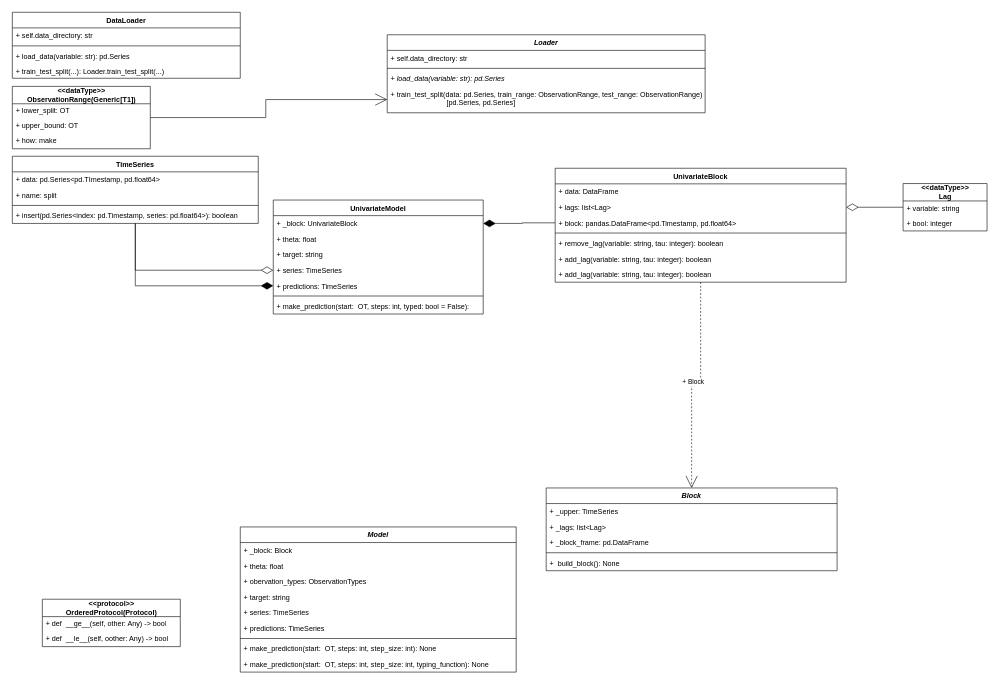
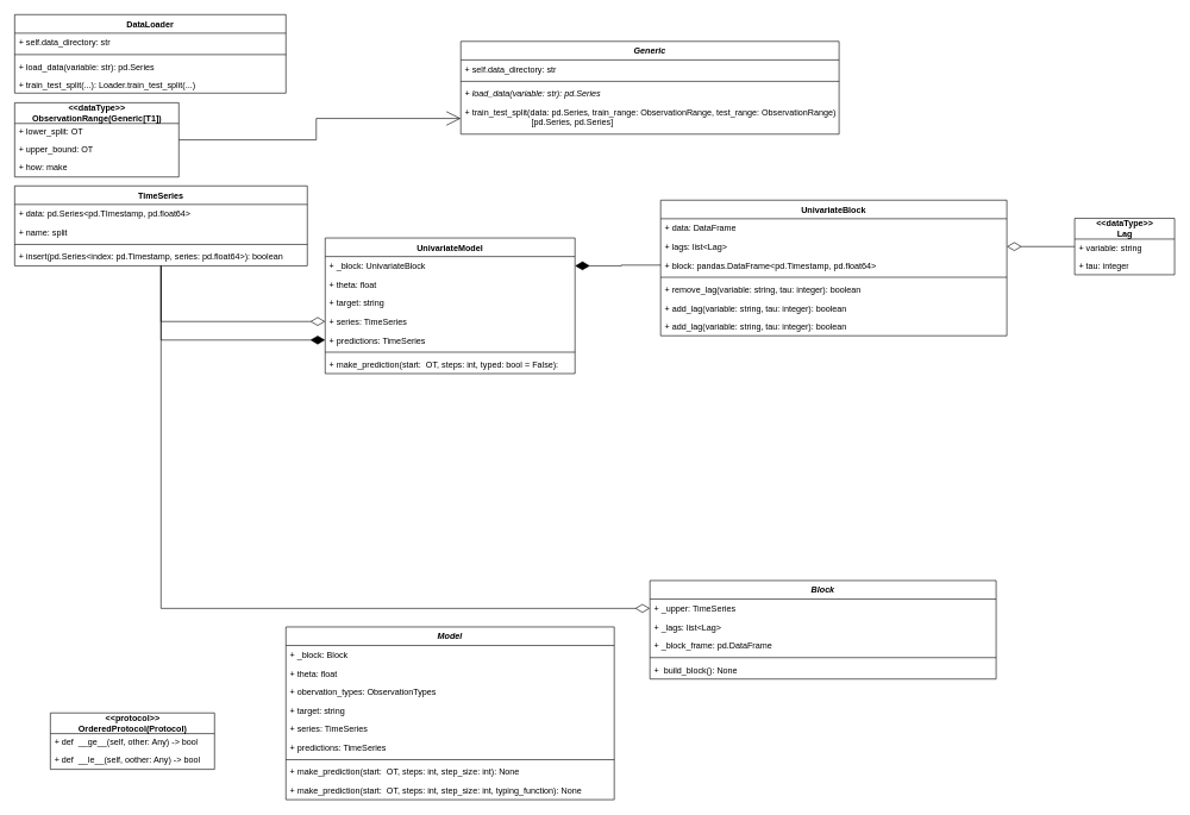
  <mxCell id="0" />
  <mxCell id="1" parent="0" />
  <mxCell id="2" style="edgeStyle=orthogonalEdgeStyle;rounded=0;orthogonalLoop=1;jettySize=auto;html=1;entryX=0;entryY=0.5;entryDx=0;entryDy=0;endArrow=diamondThin;endFill=0;startSize=0;endSize=18;strokeWidth=1;" edge="1" parent="1" source="5" target="29"><mxGeometry relative="1" as="geometry" /></mxCell>
  <mxCell id="3" style="edgeStyle=orthogonalEdgeStyle;rounded=0;orthogonalLoop=1;jettySize=auto;html=1;endArrow=diamondThin;endFill=1;startSize=0;endSize=18;strokeWidth=1;" edge="1" parent="1" source="5" target="30"><mxGeometry relative="1" as="geometry" /></mxCell>
+ <mxCell id="4" style="edgeStyle=orthogonalEdgeStyle;rounded=0;orthogonalLoop=1;jettySize=auto;html=1;endArrow=diamondThin;endFill=0;startSize=0;endSize=18;strokeWidth=1;" edge="1" parent="1" source="5" target="52"><mxGeometry relative="1" as="geometry" /></mxCell>
  <mxCell id="5" value="TimeSeries" style="swimlane;fontStyle=1;align=center;verticalAlign=top;childLayout=stackLayout;horizontal=1;startSize=26;horizontalStack=0;resizeParent=1;resizeParentMax=0;resizeLast=0;collapsible=1;marginBottom=0;" parent="1" vertex="1"><mxGeometry x="20" y="260" width="410" height="112" as="geometry" /></mxCell>
  <mxCell id="6" value="+ data: pd.Series&lt;pd.TImestamp, pd.float64&gt;" style="text;strokeColor=none;fillColor=none;align=left;verticalAlign=top;spacingLeft=4;spacingRight=4;overflow=hidden;rotatable=0;points=[[0,0.5],[1,0.5]];portConstraint=eastwest;" parent="5" vertex="1"><mxGeometry y="26" width="410" height="26" as="geometry" /></mxCell>
  <mxCell id="7" value="+ name: split" style="text;strokeColor=none;fillColor=none;align=left;verticalAlign=top;spacingLeft=4;spacingRight=4;overflow=hidden;rotatable=0;points=[[0,0.5],[1,0.5]];portConstraint=eastwest;" parent="5" vertex="1"><mxGeometry y="52" width="410" height="26" as="geometry" /></mxCell>
  <mxCell id="8" value="" style="line;strokeWidth=1;fillColor=none;align=left;verticalAlign=middle;spacingTop=-1;spacingLeft=3;spacingRight=3;rotatable=0;labelPosition=right;points=[];portConstraint=eastwest;" parent="5" vertex="1"><mxGeometry y="78" width="410" height="8" as="geometry" /></mxCell>
  <mxCell id="9" value="+ insert(pd.Series&lt;index: pd.Timestamp, series: pd.float64&gt;): boolean" style="text;strokeColor=none;fillColor=none;align=left;verticalAlign=top;spacingLeft=4;spacingRight=4;overflow=hidden;rotatable=0;points=[[0,0.5],[1,0.5]];portConstraint=eastwest;" parent="5" vertex="1"><mxGeometry y="86" width="410" height="26" as="geometry" /></mxCell>
  <mxCell id="10" style="edgeStyle=orthogonalEdgeStyle;rounded=0;orthogonalLoop=1;jettySize=auto;html=1;entryX=1;entryY=0.5;entryDx=0;entryDy=0;endArrow=diamondThin;endFill=0;endSize=18;strokeWidth=1;startSize=0;" edge="1" parent="1" source="11" target="18"><mxGeometry relative="1" as="geometry" /></mxCell>
  <mxCell id="11" value="&amp;lt;&amp;lt;dataType&amp;gt;&amp;gt;&lt;br&gt;Lag" style="swimlane;fontStyle=1;align=center;verticalAlign=middle;childLayout=stackLayout;horizontal=1;startSize=29;horizontalStack=0;resizeParent=1;resizeParentMax=0;resizeLast=0;collapsible=0;marginBottom=0;html=1;" parent="1" vertex="1"><mxGeometry x="1505" y="305.5" width="140" height="79" as="geometry" /></mxCell>
  <mxCell id="12" value="+ variable: string" style="text;html=1;strokeColor=none;fillColor=none;align=left;verticalAlign=middle;spacingLeft=4;spacingRight=4;overflow=hidden;rotatable=0;points=[[0,0.5],[1,0.5]];portConstraint=eastwest;" parent="11" vertex="1"><mxGeometry y="29" width="140" height="25" as="geometry" /></mxCell>
- <mxCell id="13" value="+ bool: integer" style="text;html=1;strokeColor=none;fillColor=none;align=left;verticalAlign=middle;spacingLeft=4;spacingRight=4;overflow=hidden;rotatable=0;points=[[0,0.5],[1,0.5]];portConstraint=eastwest;" parent="11" vertex="1"><mxGeometry y="54" width="140" height="25" as="geometry" /></mxCell>
+ <mxCell id="13" value="+ tau: integer" style="text;html=1;strokeColor=none;fillColor=none;align=left;verticalAlign=middle;spacingLeft=4;spacingRight=4;overflow=hidden;rotatable=0;points=[[0,0.5],[1,0.5]];portConstraint=eastwest;" parent="11" vertex="1"><mxGeometry y="54" width="140" height="25" as="geometry" /></mxCell>
  <mxCell id="14" style="edgeStyle=orthogonalEdgeStyle;rounded=0;orthogonalLoop=1;jettySize=auto;html=1;endArrow=diamondThin;endFill=1;startSize=0;endSize=18;strokeWidth=1;exitX=0;exitY=0.5;exitDx=0;exitDy=0;" edge="1" parent="1" source="19" target="26"><mxGeometry relative="1" as="geometry"><mxPoint x="865" y="372" as="sourcePoint" /></mxGeometry></mxCell>
- <mxCell id="15" value="+ Block" style="edgeStyle=orthogonalEdgeStyle;rounded=0;orthogonalLoop=1;jettySize=auto;html=1;entryX=0.5;entryY=0;entryDx=0;entryDy=0;endArrow=open;endFill=0;startSize=0;endSize=18;strokeWidth=1;dashed=1;" edge="1" parent="1" source="16" target="51"><mxGeometry relative="1" as="geometry" /></mxCell>
  <mxCell id="16" value="UnivariateBlock" style="swimlane;fontStyle=1;align=center;verticalAlign=top;childLayout=stackLayout;horizontal=1;startSize=26;horizontalStack=0;resizeParent=1;resizeParentMax=0;resizeLast=0;collapsible=1;marginBottom=0;" parent="1" vertex="1"><mxGeometry x="925" y="280" width="485" height="190" as="geometry" /></mxCell>
  <mxCell id="17" value="+ data: DataFrame" style="text;strokeColor=none;fillColor=none;align=left;verticalAlign=top;spacingLeft=4;spacingRight=4;overflow=hidden;rotatable=0;points=[[0,0.5],[1,0.5]];portConstraint=eastwest;" parent="16" vertex="1"><mxGeometry y="26" width="485" height="26" as="geometry" /></mxCell>
  <mxCell id="18" value="+ lags: list&lt;Lag&gt;" style="text;strokeColor=none;fillColor=none;align=left;verticalAlign=top;spacingLeft=4;spacingRight=4;overflow=hidden;rotatable=0;points=[[0,0.5],[1,0.5]];portConstraint=eastwest;" parent="16" vertex="1"><mxGeometry y="52" width="485" height="26" as="geometry" /></mxCell>
  <mxCell id="19" value="+ block: pandas.DataFrame&lt;pd.Timestamp, pd.float64&gt;" style="text;strokeColor=none;fillColor=none;align=left;verticalAlign=top;spacingLeft=4;spacingRight=4;overflow=hidden;rotatable=0;points=[[0,0.5],[1,0.5]];portConstraint=eastwest;" parent="16" vertex="1"><mxGeometry y="78" width="485" height="26" as="geometry" /></mxCell>
  <mxCell id="20" value="" style="line;strokeWidth=1;fillColor=none;align=left;verticalAlign=middle;spacingTop=-1;spacingLeft=3;spacingRight=3;rotatable=0;labelPosition=right;points=[];portConstraint=eastwest;" parent="16" vertex="1"><mxGeometry y="104" width="485" height="8" as="geometry" /></mxCell>
  <mxCell id="21" value="+ remove_lag(variable: string, tau: integer): boolean" style="text;strokeColor=none;fillColor=none;align=left;verticalAlign=top;spacingLeft=4;spacingRight=4;overflow=hidden;rotatable=0;points=[[0,0.5],[1,0.5]];portConstraint=eastwest;" parent="16" vertex="1"><mxGeometry y="112" width="485" height="26" as="geometry" /></mxCell>
  <mxCell id="22" value="+ add_lag(variable: string, tau: integer): boolean" style="text;strokeColor=none;fillColor=none;align=left;verticalAlign=top;spacingLeft=4;spacingRight=4;overflow=hidden;rotatable=0;points=[[0,0.5],[1,0.5]];portConstraint=eastwest;" parent="16" vertex="1"><mxGeometry y="138" width="485" height="26" as="geometry" /></mxCell>
  <mxCell id="23" value="+ add_lag(variable: string, tau: integer): boolean" style="text;strokeColor=none;fillColor=none;align=left;verticalAlign=top;spacingLeft=4;spacingRight=4;overflow=hidden;rotatable=0;points=[[0,0.5],[1,0.5]];portConstraint=eastwest;" vertex="1" parent="16"><mxGeometry y="164" width="485" height="26" as="geometry" /></mxCell>
  <mxCell id="24" style="edgeStyle=none;rounded=0;orthogonalLoop=1;jettySize=auto;html=1;exitX=0.75;exitY=0;exitDx=0;exitDy=0;endArrow=diamondThin;endFill=1;endSize=18;" parent="1" edge="1"><mxGeometry relative="1" as="geometry"><mxPoint x="452.5" y="250" as="sourcePoint" /><mxPoint x="452.5" y="250" as="targetPoint" /></mxGeometry></mxCell>
  <mxCell id="25" value="UnivariateModel" style="swimlane;fontStyle=1;align=center;verticalAlign=top;childLayout=stackLayout;horizontal=1;startSize=26;horizontalStack=0;resizeParent=1;resizeParentMax=0;resizeLast=0;collapsible=1;marginBottom=0;" vertex="1" parent="1"><mxGeometry x="455" y="333" width="350" height="190" as="geometry" /></mxCell>
  <mxCell id="26" value="+ _block: UnivariateBlock" style="text;strokeColor=none;fillColor=none;align=left;verticalAlign=top;spacingLeft=4;spacingRight=4;overflow=hidden;rotatable=0;points=[[0,0.5],[1,0.5]];portConstraint=eastwest;" vertex="1" parent="25"><mxGeometry y="26" width="350" height="26" as="geometry" /></mxCell>
  <mxCell id="27" value="+ theta: float" style="text;strokeColor=none;fillColor=none;align=left;verticalAlign=top;spacingLeft=4;spacingRight=4;overflow=hidden;rotatable=0;points=[[0,0.5],[1,0.5]];portConstraint=eastwest;" vertex="1" parent="25"><mxGeometry y="52" width="350" height="26" as="geometry" /></mxCell>
  <mxCell id="28" value="+ target: string" style="text;strokeColor=none;fillColor=none;align=left;verticalAlign=top;spacingLeft=4;spacingRight=4;overflow=hidden;rotatable=0;points=[[0,0.5],[1,0.5]];portConstraint=eastwest;" vertex="1" parent="25"><mxGeometry y="78" width="350" height="26" as="geometry" /></mxCell>
  <mxCell id="29" value="+ series: TimeSeries" style="text;strokeColor=none;fillColor=none;align=left;verticalAlign=top;spacingLeft=4;spacingRight=4;overflow=hidden;rotatable=0;points=[[0,0.5],[1,0.5]];portConstraint=eastwest;" vertex="1" parent="25"><mxGeometry y="104" width="350" height="26" as="geometry" /></mxCell>
  <mxCell id="30" value="+ predictions: TimeSeries" style="text;strokeColor=none;fillColor=none;align=left;verticalAlign=top;spacingLeft=4;spacingRight=4;overflow=hidden;rotatable=0;points=[[0,0.5],[1,0.5]];portConstraint=eastwest;" vertex="1" parent="25"><mxGeometry y="130" width="350" height="26" as="geometry" /></mxCell>
  <mxCell id="31" value="" style="line;strokeWidth=1;fillColor=none;align=left;verticalAlign=middle;spacingTop=-1;spacingLeft=3;spacingRight=3;rotatable=0;labelPosition=right;points=[];portConstraint=eastwest;" vertex="1" parent="25"><mxGeometry y="156" width="350" height="8" as="geometry" /></mxCell>
  <mxCell id="32" value="+ make_prediction(start:  OT, steps: int, typed: bool = False):&#10;" style="text;strokeColor=none;fillColor=none;align=left;verticalAlign=top;spacingLeft=4;spacingRight=4;overflow=hidden;rotatable=0;points=[[0,0.5],[1,0.5]];portConstraint=eastwest;" vertex="1" parent="25"><mxGeometry y="164" width="350" height="26" as="geometry" /></mxCell>
  <mxCell id="33" value="DataLoader" style="swimlane;fontStyle=1;align=center;verticalAlign=top;childLayout=stackLayout;horizontal=1;startSize=26;horizontalStack=0;resizeParent=1;resizeParentMax=0;resizeLast=0;collapsible=1;marginBottom=0;" vertex="1" parent="1"><mxGeometry x="20" width="380" height="110" as="geometry" y="20" /></mxCell>
  <mxCell id="34" value="+ self.data_directory: str" style="text;strokeColor=none;fillColor=none;align=left;verticalAlign=top;spacingLeft=4;spacingRight=4;overflow=hidden;rotatable=0;points=[[0,0.5],[1,0.5]];portConstraint=eastwest;" vertex="1" parent="33"><mxGeometry y="26" width="380" height="26" as="geometry" /></mxCell>
  <mxCell id="35" value="" style="line;strokeWidth=1;fillColor=none;align=left;verticalAlign=middle;spacingTop=-1;spacingLeft=3;spacingRight=3;rotatable=0;labelPosition=right;points=[];portConstraint=eastwest;" vertex="1" parent="33"><mxGeometry y="52" width="380" height="8" as="geometry" /></mxCell>
  <mxCell id="36" value="+ load_data(variable: str): pd.Series" style="text;strokeColor=none;fillColor=none;align=left;verticalAlign=top;spacingLeft=4;spacingRight=4;overflow=hidden;rotatable=0;points=[[0,0.5],[1,0.5]];portConstraint=eastwest;" vertex="1" parent="33"><mxGeometry y="60" width="380" height="26" as="geometry" /></mxCell>
  <mxCell id="37" value="+ train_test_split(...): Loader.train_test_split(...)" style="text;strokeColor=none;fillColor=none;align=left;verticalAlign=top;spacingLeft=4;spacingRight=4;overflow=hidden;rotatable=0;points=[[0,0.5],[1,0.5]];portConstraint=eastwest;" vertex="1" parent="33"><mxGeometry y="86" width="380" height="24" as="geometry" /></mxCell>
  <mxCell id="38" style="edgeStyle=orthogonalEdgeStyle;rounded=0;orthogonalLoop=1;jettySize=auto;html=1;endArrow=open;endFill=0;startSize=0;endSize=18;strokeWidth=1;" edge="1" parent="1" source="39" target="47"><mxGeometry relative="1" as="geometry" /></mxCell>
  <mxCell id="39" value="&amp;lt;&amp;lt;dataType&amp;gt;&amp;gt;&lt;br&gt;ObservationRange(Generic[T1])" style="swimlane;fontStyle=1;align=center;verticalAlign=middle;childLayout=stackLayout;horizontal=1;startSize=29;horizontalStack=0;resizeParent=1;resizeParentMax=0;resizeLast=0;collapsible=0;marginBottom=0;html=1;" vertex="1" parent="1"><mxGeometry x="20" y="143.5" width="230" height="104" as="geometry" /></mxCell>
  <mxCell id="40" value="+ lower_split: OT" style="text;html=1;strokeColor=none;fillColor=none;align=left;verticalAlign=middle;spacingLeft=4;spacingRight=4;overflow=hidden;rotatable=0;points=[[0,0.5],[1,0.5]];portConstraint=eastwest;" vertex="1" parent="39"><mxGeometry y="29" width="230" height="25" as="geometry" /></mxCell>
  <mxCell id="41" value="+ upper_bound: OT" style="text;html=1;strokeColor=none;fillColor=none;align=left;verticalAlign=middle;spacingLeft=4;spacingRight=4;overflow=hidden;rotatable=0;points=[[0,0.5],[1,0.5]];portConstraint=eastwest;" vertex="1" parent="39"><mxGeometry y="54" width="230" height="25" as="geometry" /></mxCell>
  <mxCell id="42" value="+ how: make" style="text;html=1;strokeColor=none;fillColor=none;align=left;verticalAlign=middle;spacingLeft=4;spacingRight=4;overflow=hidden;rotatable=0;points=[[0,0.5],[1,0.5]];portConstraint=eastwest;" vertex="1" parent="39"><mxGeometry y="79" width="230" height="25" as="geometry" /></mxCell>
- <mxCell id="43" value="Loader" style="swimlane;fontStyle=3;align=center;verticalAlign=top;childLayout=stackLayout;horizontal=1;startSize=26;horizontalStack=0;resizeParent=1;resizeParentMax=0;resizeLast=0;collapsible=1;marginBottom=0;" vertex="1" parent="1"><mxGeometry x="645" y="57.5" width="530" height="130" as="geometry" /></mxCell>
+ <mxCell id="43" value="Generic" style="swimlane;fontStyle=3;align=center;verticalAlign=top;childLayout=stackLayout;horizontal=1;startSize=26;horizontalStack=0;resizeParent=1;resizeParentMax=0;resizeLast=0;collapsible=1;marginBottom=0;" vertex="1" parent="1"><mxGeometry x="645" y="57.5" width="530" height="130" as="geometry" /></mxCell>
  <mxCell id="44" value="+ self.data_directory: str" style="text;strokeColor=none;fillColor=none;align=left;verticalAlign=top;spacingLeft=4;spacingRight=4;overflow=hidden;rotatable=0;points=[[0,0.5],[1,0.5]];portConstraint=eastwest;" vertex="1" parent="43"><mxGeometry y="26" width="530" height="26" as="geometry" /></mxCell>
  <mxCell id="45" value="" style="line;strokeWidth=1;fillColor=none;align=left;verticalAlign=middle;spacingTop=-1;spacingLeft=3;spacingRight=3;rotatable=0;labelPosition=right;points=[];portConstraint=eastwest;" vertex="1" parent="43"><mxGeometry y="52" width="530" height="8" as="geometry" /></mxCell>
  <mxCell id="46" value="+ load_data(variable: str): pd.Series" style="text;strokeColor=none;fillColor=none;align=left;verticalAlign=top;spacingLeft=4;spacingRight=4;overflow=hidden;rotatable=0;points=[[0,0.5],[1,0.5]];portConstraint=eastwest;fontStyle=2" vertex="1" parent="43"><mxGeometry y="60" width="530" height="26" as="geometry" /></mxCell>
  <mxCell id="47" value="+ train_test_split(data: pd.Series, train_range: ObservationRange, test_range: ObservationRange): &#10;                            [pd.Series, pd.Series]" style="text;strokeColor=none;fillColor=none;align=left;verticalAlign=top;spacingLeft=4;spacingRight=4;overflow=hidden;rotatable=0;points=[[0,0.5],[1,0.5]];portConstraint=eastwest;fontStyle=0" vertex="1" parent="43"><mxGeometry y="86" width="530" height="44" as="geometry" /></mxCell>
  <mxCell id="48" value="&amp;lt;&amp;lt;protocol&amp;gt;&amp;gt;&lt;br&gt;OrderedProtocol(Protocol)" style="swimlane;fontStyle=1;align=center;verticalAlign=middle;childLayout=stackLayout;horizontal=1;startSize=29;horizontalStack=0;resizeParent=1;resizeParentMax=0;resizeLast=0;collapsible=0;marginBottom=0;html=1;" vertex="1" parent="1"><mxGeometry x="70" y="998.5" width="230" height="79" as="geometry" /></mxCell>
  <mxCell id="49" value="+ def&amp;nbsp; __ge__(self, other: Any) -&amp;gt; bool" style="text;html=1;strokeColor=none;fillColor=none;align=left;verticalAlign=middle;spacingLeft=4;spacingRight=4;overflow=hidden;rotatable=0;points=[[0,0.5],[1,0.5]];portConstraint=eastwest;" vertex="1" parent="48"><mxGeometry y="29" width="230" height="25" as="geometry" /></mxCell>
  <mxCell id="50" value="+ def&amp;nbsp; __le__(self, oother: Any) -&amp;gt; bool" style="text;html=1;strokeColor=none;fillColor=none;align=left;verticalAlign=middle;spacingLeft=4;spacingRight=4;overflow=hidden;rotatable=0;points=[[0,0.5],[1,0.5]];portConstraint=eastwest;" vertex="1" parent="48"><mxGeometry y="54" width="230" height="25" as="geometry" /></mxCell>
  <mxCell id="51" value="Block" style="swimlane;fontStyle=3;align=center;verticalAlign=top;childLayout=stackLayout;horizontal=1;startSize=26;horizontalStack=0;resizeParent=1;resizeParentMax=0;resizeLast=0;collapsible=1;marginBottom=0;" vertex="1" parent="1"><mxGeometry x="910" y="813" width="485" height="138" as="geometry" /></mxCell>
  <mxCell id="52" value="+ _upper: TimeSeries" style="text;strokeColor=none;fillColor=none;align=left;verticalAlign=top;spacingLeft=4;spacingRight=4;overflow=hidden;rotatable=0;points=[[0,0.5],[1,0.5]];portConstraint=eastwest;" vertex="1" parent="51"><mxGeometry y="26" width="485" height="26" as="geometry" /></mxCell>
  <mxCell id="53" value="+ _lags: list&lt;Lag&gt;" style="text;strokeColor=none;fillColor=none;align=left;verticalAlign=top;spacingLeft=4;spacingRight=4;overflow=hidden;rotatable=0;points=[[0,0.5],[1,0.5]];portConstraint=eastwest;" vertex="1" parent="51"><mxGeometry y="52" width="485" height="26" as="geometry" /></mxCell>
  <mxCell id="54" value="+ _block_frame: pd.DataFrame" style="text;strokeColor=none;fillColor=none;align=left;verticalAlign=top;spacingLeft=4;spacingRight=4;overflow=hidden;rotatable=0;points=[[0,0.5],[1,0.5]];portConstraint=eastwest;" vertex="1" parent="51"><mxGeometry y="78" width="485" height="26" as="geometry" /></mxCell>
  <mxCell id="55" value="" style="line;strokeWidth=1;fillColor=none;align=left;verticalAlign=middle;spacingTop=-1;spacingLeft=3;spacingRight=3;rotatable=0;labelPosition=right;points=[];portConstraint=eastwest;" vertex="1" parent="51"><mxGeometry y="104" width="485" height="8" as="geometry" /></mxCell>
  <mxCell id="56" value="+  build_block(): None" style="text;strokeColor=none;fillColor=none;align=left;verticalAlign=top;spacingLeft=4;spacingRight=4;overflow=hidden;rotatable=0;points=[[0,0.5],[1,0.5]];portConstraint=eastwest;" vertex="1" parent="51"><mxGeometry y="112" width="485" height="26" as="geometry" /></mxCell>
  <mxCell id="57" value="Model" style="swimlane;fontStyle=3;align=center;verticalAlign=top;childLayout=stackLayout;horizontal=1;startSize=26;horizontalStack=0;resizeParent=1;resizeParentMax=0;resizeLast=0;collapsible=1;marginBottom=0;" vertex="1" parent="1"><mxGeometry x="400" y="878" width="460" height="242" as="geometry" /></mxCell>
  <mxCell id="58" value="+ _block: Block" style="text;strokeColor=none;fillColor=none;align=left;verticalAlign=top;spacingLeft=4;spacingRight=4;overflow=hidden;rotatable=0;points=[[0,0.5],[1,0.5]];portConstraint=eastwest;" vertex="1" parent="57"><mxGeometry y="26" width="460" height="26" as="geometry" /></mxCell>
  <mxCell id="59" value="+ theta: float" style="text;strokeColor=none;fillColor=none;align=left;verticalAlign=top;spacingLeft=4;spacingRight=4;overflow=hidden;rotatable=0;points=[[0,0.5],[1,0.5]];portConstraint=eastwest;" vertex="1" parent="57"><mxGeometry y="52" width="460" height="26" as="geometry" /></mxCell>
  <mxCell id="60" value="+ obervation_types: ObservationTypes" style="text;strokeColor=none;fillColor=none;align=left;verticalAlign=top;spacingLeft=4;spacingRight=4;overflow=hidden;rotatable=0;points=[[0,0.5],[1,0.5]];portConstraint=eastwest;" vertex="1" parent="57"><mxGeometry y="78" width="460" height="26" as="geometry" /></mxCell>
  <mxCell id="61" value="+ target: string" style="text;strokeColor=none;fillColor=none;align=left;verticalAlign=top;spacingLeft=4;spacingRight=4;overflow=hidden;rotatable=0;points=[[0,0.5],[1,0.5]];portConstraint=eastwest;" vertex="1" parent="57"><mxGeometry y="104" width="460" height="26" as="geometry" /></mxCell>
  <mxCell id="62" value="+ series: TimeSeries" style="text;strokeColor=none;fillColor=none;align=left;verticalAlign=top;spacingLeft=4;spacingRight=4;overflow=hidden;rotatable=0;points=[[0,0.5],[1,0.5]];portConstraint=eastwest;" vertex="1" parent="57"><mxGeometry y="130" width="460" height="26" as="geometry" /></mxCell>
  <mxCell id="63" value="+ predictions: TimeSeries" style="text;strokeColor=none;fillColor=none;align=left;verticalAlign=top;spacingLeft=4;spacingRight=4;overflow=hidden;rotatable=0;points=[[0,0.5],[1,0.5]];portConstraint=eastwest;" vertex="1" parent="57"><mxGeometry y="156" width="460" height="26" as="geometry" /></mxCell>
  <mxCell id="64" value="" style="line;strokeWidth=1;fillColor=none;align=left;verticalAlign=middle;spacingTop=-1;spacingLeft=3;spacingRight=3;rotatable=0;labelPosition=right;points=[];portConstraint=eastwest;" vertex="1" parent="57"><mxGeometry y="182" width="460" height="8" as="geometry" /></mxCell>
  <mxCell id="65" value="+ make_prediction(start:  OT, steps: int, step_size: int): None" style="text;strokeColor=none;fillColor=none;align=left;verticalAlign=top;spacingLeft=4;spacingRight=4;overflow=hidden;rotatable=0;points=[[0,0.5],[1,0.5]];portConstraint=eastwest;" vertex="1" parent="57"><mxGeometry y="190" width="460" height="26" as="geometry" /></mxCell>
  <mxCell id="66" value="+ make_prediction(start:  OT, steps: int, step_size: int, typing_function): None" style="text;strokeColor=none;fillColor=none;align=left;verticalAlign=top;spacingLeft=4;spacingRight=4;overflow=hidden;rotatable=0;points=[[0,0.5],[1,0.5]];portConstraint=eastwest;" vertex="1" parent="57"><mxGeometry y="216" width="460" height="26" as="geometry" /></mxCell>
